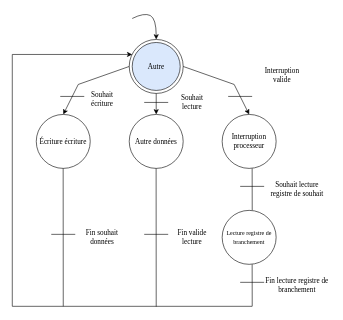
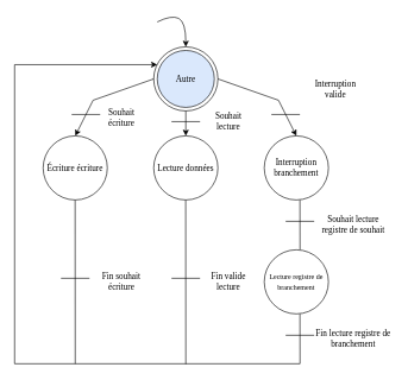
  <mxCell id="0" />
  <mxCell id="1" parent="0" />
  <mxCell id="2" value="" style="ellipse;whiteSpace=wrap;html=1;aspect=fixed;" vertex="1" parent="1"><mxGeometry x="215" y="65" width="90" height="90" as="geometry" /></mxCell>
  <mxCell id="3" value="&lt;font face=&quot;Verdana&quot;&gt;Autre&lt;/font&gt;" style="ellipse;whiteSpace=wrap;html=1;aspect=fixed;fillColor=#dae8fc;" vertex="1" parent="1"><mxGeometry x="220" y="70" width="80" height="80" as="geometry" /></mxCell>
- <mxCell id="4" value="&lt;font face=&quot;Verdana&quot;&gt;Autre données&lt;br&gt;&lt;/font&gt;" style="ellipse;whiteSpace=wrap;html=1;aspect=fixed;" vertex="1" parent="1"><mxGeometry x="215" y="190" width="90" height="90" as="geometry" /></mxCell>
+ <mxCell id="4" value="&lt;font face=&quot;Verdana&quot;&gt;Lecture données&lt;br&gt;&lt;/font&gt;" style="ellipse;whiteSpace=wrap;html=1;aspect=fixed;" vertex="1" parent="1"><mxGeometry x="215" y="190" width="90" height="90" as="geometry" /></mxCell>
  <mxCell id="5" value="&lt;font face=&quot;Verdana&quot;&gt;Écriture écriture&lt;br&gt;&lt;/font&gt;" style="ellipse;whiteSpace=wrap;html=1;aspect=fixed;" vertex="1" parent="1"><mxGeometry x="60" y="190" width="90" height="90" as="geometry" /></mxCell>
- <mxCell id="6" value="&lt;font face=&quot;Verdana&quot;&gt;Interruption processeur&lt;br&gt;&lt;/font&gt;" style="ellipse;whiteSpace=wrap;html=1;aspect=fixed;" vertex="1" parent="1"><mxGeometry x="370" y="190" width="90" height="90" as="geometry" /></mxCell>
+ <mxCell id="6" value="&lt;font face=&quot;Verdana&quot;&gt;Interruption branchement&lt;br&gt;&lt;/font&gt;" style="ellipse;whiteSpace=wrap;html=1;aspect=fixed;" vertex="1" parent="1"><mxGeometry x="370" y="190" width="90" height="90" as="geometry" /></mxCell>
  <mxCell id="7" value="" style="endArrow=classic;html=1;rounded=0;fontFamily=Verdana;exitX=0;exitY=0.5;exitDx=0;exitDy=0;entryX=0.5;entryY=0;entryDx=0;entryDy=0;" edge="1" parent="1" source="2" target="5"><mxGeometry width="50" height="50" relative="1" as="geometry"><mxPoint x="90" y="140" as="sourcePoint" /><mxPoint x="100" y="180" as="targetPoint" /><Array as="points"><mxPoint x="130" y="140" /></Array></mxGeometry></mxCell>
  <mxCell id="8" value="" style="endArrow=classic;html=1;rounded=0;fontFamily=Verdana;entryX=0.5;entryY=0;entryDx=0;entryDy=0;" edge="1" parent="1" target="6"><mxGeometry width="50" height="50" relative="1" as="geometry"><mxPoint x="305" y="110" as="sourcePoint" /><mxPoint x="430" y="170" as="targetPoint" /><Array as="points"><mxPoint x="390" y="140" /></Array></mxGeometry></mxCell>
  <mxCell id="9" value="" style="endArrow=classic;html=1;rounded=0;fontFamily=Verdana;entryX=0.5;entryY=0;entryDx=0;entryDy=0;" edge="1" parent="1" target="4"><mxGeometry width="50" height="50" relative="1" as="geometry"><mxPoint x="260" y="155" as="sourcePoint" /><mxPoint x="310" y="105" as="targetPoint" /></mxGeometry></mxCell>
  <mxCell id="10" value="" style="endArrow=none;html=1;rounded=0;fontFamily=Verdana;" edge="1" parent="1"><mxGeometry width="50" height="50" relative="1" as="geometry"><mxPoint x="105" y="510" as="sourcePoint" /><mxPoint x="104.83" y="280" as="targetPoint" /></mxGeometry></mxCell>
  <mxCell id="11" value="" style="endArrow=none;html=1;rounded=0;fontFamily=Verdana;" edge="1" parent="1"><mxGeometry width="50" height="50" relative="1" as="geometry"><mxPoint x="260" y="510.476" as="sourcePoint" /><mxPoint x="259.86" y="280" as="targetPoint" /></mxGeometry></mxCell>
  <mxCell id="12" value="" style="endArrow=none;html=1;rounded=0;fontFamily=Verdana;" edge="1" parent="1"><mxGeometry width="50" height="50" relative="1" as="geometry"><mxPoint x="420.11" y="350" as="sourcePoint" /><mxPoint x="420" y="280" as="targetPoint" /></mxGeometry></mxCell>
  <mxCell id="13" value="" style="endArrow=none;html=1;rounded=0;fontFamily=Verdana;" edge="1" parent="1"><mxGeometry width="50" height="50" relative="1" as="geometry"><mxPoint x="20" y="510" as="sourcePoint" /><mxPoint x="420" y="510" as="targetPoint" /></mxGeometry></mxCell>
  <mxCell id="14" value="" style="endArrow=none;html=1;rounded=0;fontFamily=Verdana;" edge="1" parent="1"><mxGeometry width="50" height="50" relative="1" as="geometry"><mxPoint x="20" y="510" as="sourcePoint" /><mxPoint x="20" y="90" as="targetPoint" /></mxGeometry></mxCell>
  <mxCell id="15" value="" style="endArrow=classic;html=1;rounded=0;fontFamily=Verdana;" edge="1" parent="1"><mxGeometry width="50" height="50" relative="1" as="geometry"><mxPoint x="20" y="90" as="sourcePoint" /><mxPoint x="220" y="90" as="targetPoint" /></mxGeometry></mxCell>
  <mxCell id="16" value="" style="curved=1;endArrow=classic;html=1;rounded=0;fontFamily=Verdana;entryX=0.5;entryY=0;entryDx=0;entryDy=0;" edge="1" parent="1" target="2"><mxGeometry width="50" height="50" relative="1" as="geometry"><mxPoint x="220" y="30" as="sourcePoint" /><mxPoint x="240" as="targetPoint" y="-10" /><Array as="points"><mxPoint x="240" y="20" /><mxPoint x="260" y="30" /></Array></mxGeometry></mxCell>
  <mxCell id="17" value="" style="endArrow=none;html=1;rounded=0;fontFamily=Verdana;" edge="1" parent="1"><mxGeometry width="50" height="50" relative="1" as="geometry"><mxPoint x="100" y="160" as="sourcePoint" /><mxPoint x="140" y="160" as="targetPoint" /></mxGeometry></mxCell>
  <mxCell id="18" value="" style="endArrow=none;html=1;rounded=0;fontFamily=Verdana;" edge="1" parent="1"><mxGeometry width="50" height="50" relative="1" as="geometry"><mxPoint x="240" y="170" as="sourcePoint" /><mxPoint x="280" y="170" as="targetPoint" /></mxGeometry></mxCell>
  <mxCell id="19" value="" style="endArrow=none;html=1;rounded=0;fontFamily=Verdana;" edge="1" parent="1"><mxGeometry width="50" height="50" relative="1" as="geometry"><mxPoint x="380" y="160" as="sourcePoint" /><mxPoint x="420" y="160" as="targetPoint" /></mxGeometry></mxCell>
  <mxCell id="20" value="" style="endArrow=none;html=1;rounded=0;fontFamily=Verdana;" edge="1" parent="1"><mxGeometry width="50" height="50" relative="1" as="geometry"><mxPoint x="85" y="390" as="sourcePoint" /><mxPoint x="125" y="390" as="targetPoint" /></mxGeometry></mxCell>
  <mxCell id="21" value="" style="endArrow=none;html=1;rounded=0;fontFamily=Verdana;" edge="1" parent="1"><mxGeometry width="50" height="50" relative="1" as="geometry"><mxPoint x="240" y="390" as="sourcePoint" /><mxPoint x="280" y="390" as="targetPoint" /></mxGeometry></mxCell>
  <mxCell id="22" value="" style="endArrow=none;html=1;rounded=0;fontFamily=Verdana;" edge="1" parent="1"><mxGeometry width="50" height="50" relative="1" as="geometry"><mxPoint x="400" y="310" as="sourcePoint" /><mxPoint x="440" y="310" as="targetPoint" /></mxGeometry></mxCell>
  <mxCell id="23" value="Souhait écriture" style="text;html=1;strokeColor=none;fillColor=none;align=center;verticalAlign=middle;whiteSpace=wrap;rounded=0;fontFamily=Verdana;" vertex="1" parent="1"><mxGeometry x="140" y="150" width="60" height="30" as="geometry" /></mxCell>
- <mxCell id="24" value="Fin souhait données" style="text;html=1;strokeColor=none;fillColor=none;align=center;verticalAlign=middle;whiteSpace=wrap;rounded=0;fontFamily=Verdana;" vertex="1" parent="1"><mxGeometry x="130" y="380" width="80" height="30" as="geometry" /></mxCell>
+ <mxCell id="24" value="Fin souhait écriture" style="text;html=1;strokeColor=none;fillColor=none;align=center;verticalAlign=middle;whiteSpace=wrap;rounded=0;fontFamily=Verdana;" vertex="1" parent="1"><mxGeometry x="130" y="380" width="80" height="30" as="geometry" /></mxCell>
  <mxCell id="25" value="Souhait lecture" style="text;html=1;strokeColor=none;fillColor=none;align=center;verticalAlign=middle;whiteSpace=wrap;rounded=0;fontFamily=Verdana;" vertex="1" parent="1"><mxGeometry x="290" y="155" width="60" height="30" as="geometry" /></mxCell>
  <mxCell id="26" value="Fin valide lecture" style="text;html=1;strokeColor=none;fillColor=none;align=center;verticalAlign=middle;whiteSpace=wrap;rounded=0;fontFamily=Verdana;" vertex="1" parent="1"><mxGeometry x="280" y="380" width="80" height="30" as="geometry" /></mxCell>
  <mxCell id="27" value="Interruption valide" style="text;html=1;strokeColor=none;fillColor=none;align=center;verticalAlign=middle;whiteSpace=wrap;rounded=0;fontFamily=Verdana;" vertex="1" parent="1"><mxGeometry x="440" y="110" width="60" height="30" as="geometry" /></mxCell>
  <mxCell id="28" value="Fin lecture registre de branchement" style="text;html=1;strokeColor=none;fillColor=none;align=center;verticalAlign=middle;whiteSpace=wrap;rounded=0;fontFamily=Verdana;" vertex="1" parent="1"><mxGeometry x="440" y="460" width="110" height="30" as="geometry" /></mxCell>
  <mxCell id="29" value="&lt;font style=&quot;font-size: 10px;&quot; face=&quot;Verdana&quot;&gt;Lecture registre de branchement&lt;br&gt;&lt;/font&gt;" style="ellipse;whiteSpace=wrap;html=1;aspect=fixed;" vertex="1" parent="1"><mxGeometry x="370" y="350" width="90" height="90" as="geometry" /></mxCell>
  <mxCell id="30" value="" style="endArrow=none;html=1;rounded=0;fontFamily=Verdana;" edge="1" parent="1"><mxGeometry width="50" height="50" relative="1" as="geometry"><mxPoint x="420.11" y="510" as="sourcePoint" /><mxPoint x="420" y="440" as="targetPoint" /></mxGeometry></mxCell>
  <mxCell id="31" value="" style="endArrow=none;html=1;rounded=0;fontFamily=Verdana;" edge="1" parent="1"><mxGeometry width="50" height="50" relative="1" as="geometry"><mxPoint x="400" y="470" as="sourcePoint" /><mxPoint x="440" y="470" as="targetPoint" /></mxGeometry></mxCell>
  <mxCell id="32" value="Souhait lecture registre de souhait" style="text;html=1;strokeColor=none;fillColor=none;align=center;verticalAlign=middle;whiteSpace=wrap;rounded=0;fontFamily=Verdana;" vertex="1" parent="1"><mxGeometry x="440" y="300" width="110" height="30" as="geometry" /></mxCell>
